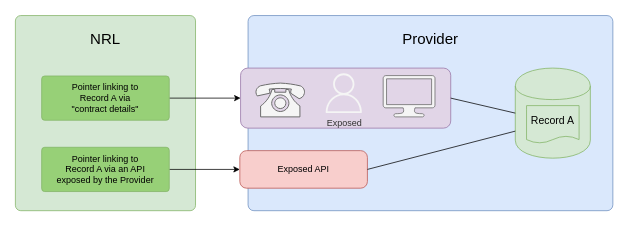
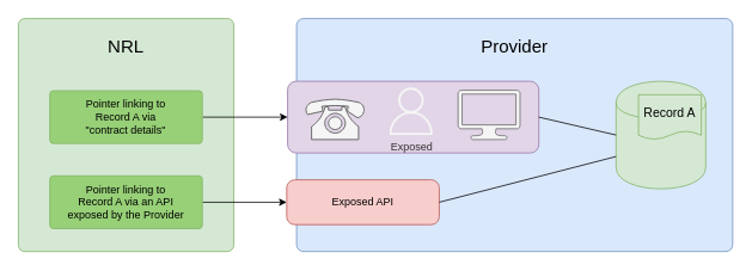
  <mxCell id="0" />
  <mxCell id="1" parent="0" />
  <mxCell id="2" value="" style="rounded=1;whiteSpace=wrap;html=1;arcSize=3;fillColor=#d5e8d4;strokeColor=#82b366;" vertex="1" parent="1"><mxGeometry x="20" y="20" width="240" height="260" as="geometry" /></mxCell>
  <mxCell id="3" value="" style="rounded=1;whiteSpace=wrap;html=1;arcSize=3;fillColor=#dae8fc;strokeColor=#6c8ebf;" vertex="1" parent="1"><mxGeometry x="330" y="20" width="486" height="260" as="geometry" /></mxCell>
  <mxCell id="4" value="NRL" style="text;html=1;strokeColor=none;fillColor=none;align=center;verticalAlign=middle;whiteSpace=wrap;rounded=0;fontSize=20;" vertex="1" parent="1"><mxGeometry x="110" y="40" width="60" height="20" as="geometry" /></mxCell>
  <mxCell id="5" value="Provider" style="text;html=1;strokeColor=none;fillColor=none;align=center;verticalAlign=middle;whiteSpace=wrap;rounded=0;fontSize=20;" vertex="1" parent="1"><mxGeometry x="503" y="40" width="140" height="20" as="geometry" /></mxCell>
  <mxCell id="6" value="" style="shape=cylinder;whiteSpace=wrap;html=1;boundedLbl=1;backgroundOutline=1;fontSize=20;fillColor=#d5e8d4;strokeColor=#82b366;" vertex="1" parent="1"><mxGeometry x="686" y="90" width="100" height="120" as="geometry" /></mxCell>
- <mxCell id="7" value="Record A" style="shape=document;whiteSpace=wrap;html=1;boundedLbl=1;fontSize=14;fillColor=#d5e8d4;strokeColor=#82b366;size=0.19;" vertex="1" parent="1"><mxGeometry x="701" y="140" width="70" height="50" as="geometry" /></mxCell>
+ <mxCell id="7" value="Record A" style="shape=document;whiteSpace=wrap;html=1;boundedLbl=1;fontSize=14;fillColor=#d5e8d4;strokeColor=#82b366;size=0.19;" vertex="1" parent="1"><mxGeometry x="711" y="105" width="70" height="50" as="geometry" /></mxCell>
  <mxCell id="8" value="Exposed API" style="rounded=1;whiteSpace=wrap;html=1;arcSize=18;fillColor=#f8cecc;strokeColor=#b85450;" vertex="1" parent="1"><mxGeometry x="319" y="200" width="170" height="50" as="geometry" /></mxCell>
  <mxCell id="9" value="" style="endArrow=none;startArrow=none;html=1;fontSize=14;exitX=1;exitY=0.5;exitDx=0;exitDy=0;entryX=0;entryY=0.7;entryDx=0;entryDy=0;startFill=0;endFill=0;" edge="1" parent="1" source="8" target="6"><mxGeometry width="50" height="50" relative="1" as="geometry"><mxPoint x="530" y="280" as="sourcePoint" /><mxPoint x="580" y="230" as="targetPoint" /></mxGeometry></mxCell>
  <mxCell id="10" value="" style="rounded=1;whiteSpace=wrap;html=1;arcSize=12;fillColor=#e1d5e7;strokeColor=#9673a6;" vertex="1" parent="1"><mxGeometry x="320" y="90" width="280" height="80" as="geometry" /></mxCell>
  <mxCell id="11" value="" style="verticalAlign=top;verticalLabelPosition=bottom;labelPosition=center;align=center;html=1;outlineConnect=0;gradientDirection=north;strokeWidth=2;shape=mxgraph.networks.phone_1;fillColor=#f5f5f5;strokeColor=#666666;fontColor=#333333;" vertex="1" parent="1"><mxGeometry x="340" y="110" width="66" height="45" as="geometry" /></mxCell>
  <mxCell id="12" value="Exposed" style="outlineConnect=0;fontColor=#333333;fillColor=#f5f5f5;strokeColor=#666666;dashed=0;verticalLabelPosition=bottom;verticalAlign=top;align=center;html=1;fontSize=12;fontStyle=0;aspect=fixed;pointerEvents=1;shape=mxgraph.aws4.user;" vertex="1" parent="1"><mxGeometry x="431" y="97" width="53" height="53" as="geometry" /></mxCell>
  <mxCell id="13" value="" style="pointerEvents=1;shadow=0;dashed=0;html=1;strokeColor=#666666;fillColor=#f5f5f5;labelPosition=center;verticalLabelPosition=bottom;verticalAlign=top;outlineConnect=0;align=center;shape=mxgraph.office.devices.lcd_monitor;fontSize=14;fontColor=#333333;" vertex="1" parent="1"><mxGeometry x="510" y="100" width="69" height="55" as="geometry" /></mxCell>
  <mxCell id="14" value="" style="endArrow=none;startArrow=none;html=1;fontSize=14;exitX=1;exitY=0.5;exitDx=0;exitDy=0;entryX=0;entryY=0.5;entryDx=0;entryDy=0;startFill=0;endFill=0;" edge="1" parent="1" source="10" target="6"><mxGeometry width="50" height="50" relative="1" as="geometry"><mxPoint x="630" y="140" as="sourcePoint" /><mxPoint x="680" y="90" as="targetPoint" /></mxGeometry></mxCell>
  <mxCell id="15" style="edgeStyle=none;rounded=0;orthogonalLoop=1;jettySize=auto;html=1;exitX=1;exitY=0.5;exitDx=0;exitDy=0;entryX=0;entryY=0.5;entryDx=0;entryDy=0;fontSize=14;" edge="1" parent="1" source="16" target="10"><mxGeometry relative="1" as="geometry" /></mxCell>
  <mxCell id="16" value="Pointer linking to&lt;br&gt;Record A via&lt;br&gt;&quot;contract details&quot;" style="rounded=1;whiteSpace=wrap;html=1;arcSize=7;fillColor=#97D077;strokeColor=#82b366;" vertex="1" parent="1"><mxGeometry x="55" y="100.5" width="170" height="59" as="geometry" /></mxCell>
  <mxCell id="17" style="edgeStyle=none;rounded=0;orthogonalLoop=1;jettySize=auto;html=1;exitX=1;exitY=0.5;exitDx=0;exitDy=0;fontSize=14;" edge="1" parent="1" source="18" target="8"><mxGeometry relative="1" as="geometry" /></mxCell>
  <mxCell id="18" value="Pointer linking to&lt;br&gt;Record A via an API&lt;br&gt;exposed by the Provider" style="rounded=1;whiteSpace=wrap;html=1;arcSize=7;fillColor=#97D077;strokeColor=#82b366;" vertex="1" parent="1"><mxGeometry x="55" y="195.5" width="170" height="59" as="geometry" /></mxCell>
